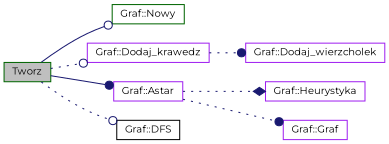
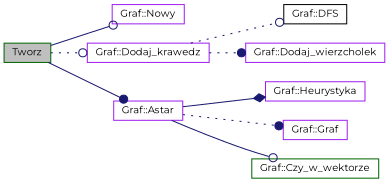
  digraph {
    fontname=Montserrat
    rankdir=LR
    node [color=purple fillcolor=white fontname=Montserrat fontsize=10 shape=record style=filled]
    edge [arrowhead=odot color=midnightblue fontname=Montserrat fontsize=10 labelfontname=Helvetica labelfontsize=10 style=solid]
    n1 [color=darkgreen fillcolor=grey75 fontcolor=black height=0.2 label=Tworz width=0.4]
-   n2 [color=darkgreen height=0.2 label="Graf::Nowy" width=0.4]
+   n2 [height=0.2 label="Graf::Nowy" width=0.4]
    n3 [height=0.2 label="Graf::Dodaj_krawedz" width=0.4]
    n4 [height=0.2 label="Graf::Astar" width=0.4]
    n5 [color=black height=0.2 label="Graf::DFS" width=0.4]
    n6 [height=0.2 label="Graf::Dodaj_wierzcholek" width=0.4]
    n7 [height=0.2 label="Graf::Heurystyka" width=0.4]
    n8 [height=0.2 label="Graf::Graf" width=0.4]
+   n9 [color=darkgreen height=0.2 label="Graf::Czy_w_wektorze" width=0.4]
    n1 -> n2
    n1 -> n3 [style=dotted]
    n1 -> n4 [arrowhead=dot]
-   n1 -> n5 [style=dotted]
+   n3 -> n5 [style=dotted]
    n3 -> n6 [arrowhead=dot style=dotted]
-   n4 -> n7 [arrowhead=diamond style=dotted]
+   n4 -> n7 [arrowhead=diamond]
    n4 -> n8 [arrowhead=dot style=dotted]
+   n4 -> n9
  }
